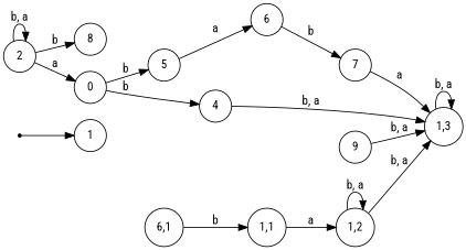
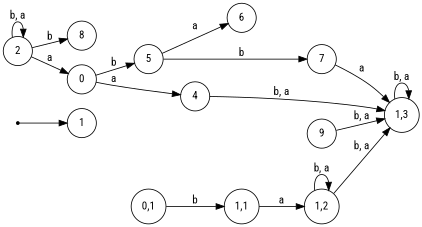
  digraph {
    fontname="Roboto Condensed"
    rankdir=LR
    node [fontname="Roboto Condensed" shape=circle]
    edge [fontname="Roboto Condensed"]
    0 [shape=point]
    1
    2
    8
    n5 [label=0]
    5
    4
    9
    "1,3"
-   "0,1" [label="6,1"]
+   "0,1"
    "1,1"
    6
    7
    "1,2"
    0 -> 1
    2 -> 2 [label="b, a"]
    2 -> 8 [label=b]
    2 -> n5 [label=a]
    n5 -> 5 [label=b]
-   n5 -> 4 [label=b]
+   n5 -> 4 [label=a]
    5 -> 6 [label=a]
    4 -> "1,3" [label="b, a"]
    9 -> "1,3" [label="b, a"]
    "1,3" -> "1,3" [label="b, a"]
    "0,1" -> "1,1" [label=b]
    "1,1" -> "1,2" [label=a]
-   6 -> 7 [label=b]
+   5 -> 7 [label=b]
    7 -> "1,3" [label=a]
    "1,2" -> "1,3" [label="b, a"]
    "1,2" -> "1,2" [label="b, a"]
  }
